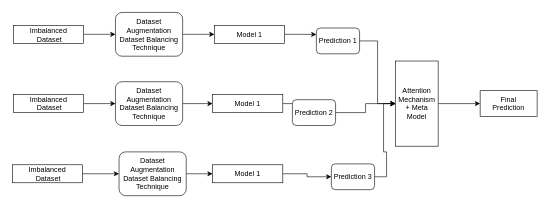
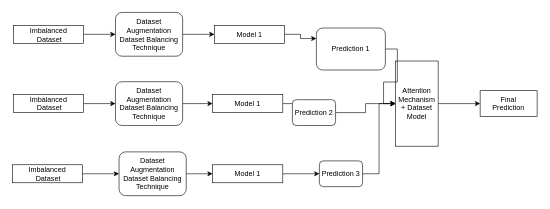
  <mxCell id="0" />
  <mxCell id="1" parent="0" />
  <mxCell id="2" style="edgeStyle=orthogonalEdgeStyle;rounded=0;orthogonalLoop=1;jettySize=auto;html=1;entryX=0;entryY=0.5;entryDx=0;entryDy=0;" edge="1" parent="1" source="3" target="10"><mxGeometry relative="1" as="geometry" /></mxCell>
  <mxCell id="3" value="Imbalanced&lt;br&gt;&amp;nbsp;Dataset" style="rounded=0;whiteSpace=wrap;html=1;" vertex="1" parent="1"><mxGeometry x="22" y="41.5" width="117" height="30" as="geometry" /></mxCell>
  <mxCell id="4" value="Final &lt;br&gt;Prediction" style="rounded=0;whiteSpace=wrap;html=1;" vertex="1" parent="1"><mxGeometry x="800" y="150.5" width="95" height="43" as="geometry" /></mxCell>
  <mxCell id="5" style="edgeStyle=orthogonalEdgeStyle;rounded=0;orthogonalLoop=1;jettySize=auto;html=1;entryX=0;entryY=0.25;entryDx=0;entryDy=0;" edge="1" parent="1" source="6" target="12"><mxGeometry relative="1" as="geometry" /></mxCell>
  <mxCell id="6" value="Model 1" style="rounded=0;whiteSpace=wrap;html=1;" vertex="1" parent="1"><mxGeometry x="357" y="41.5" width="117" height="30" as="geometry" /></mxCell>
  <mxCell id="7" style="edgeStyle=orthogonalEdgeStyle;rounded=0;orthogonalLoop=1;jettySize=auto;html=1;" edge="1" parent="1" source="8" target="4"><mxGeometry relative="1" as="geometry" /></mxCell>
- <mxCell id="8" value="Attention Mechanism + Meta Model" style="whiteSpace=wrap;html=1;" vertex="1" parent="1"><mxGeometry x="659" y="101" width="71" height="142" as="geometry" /></mxCell>
+ <mxCell id="8" value="Attention Mechanism + Dataset Model" style="whiteSpace=wrap;html=1;" vertex="1" parent="1"><mxGeometry x="659" y="101" width="71" height="142" as="geometry" /></mxCell>
  <mxCell id="9" style="edgeStyle=orthogonalEdgeStyle;rounded=0;orthogonalLoop=1;jettySize=auto;html=1;" edge="1" parent="1" source="10" target="6"><mxGeometry relative="1" as="geometry" /></mxCell>
  <mxCell id="10" value="Dataset&lt;br&gt;Augmentation&lt;br&gt;Dataset Balancing&lt;br&gt;Technique" style="rounded=1;whiteSpace=wrap;html=1;" vertex="1" parent="1"><mxGeometry x="192" y="20" width="112" height="73" as="geometry" /></mxCell>
  <mxCell id="11" style="edgeStyle=orthogonalEdgeStyle;rounded=0;orthogonalLoop=1;jettySize=auto;html=1;entryX=0;entryY=0.5;entryDx=0;entryDy=0;" edge="1" parent="1" source="12" target="8"><mxGeometry relative="1" as="geometry" /></mxCell>
- <mxCell id="12" value="Prediction 1" style="rounded=1;whiteSpace=wrap;html=1;" vertex="1" parent="1"><mxGeometry x="527" y="46" width="72" height="43" as="geometry" /></mxCell>
+ <mxCell id="12" value="Prediction 1" style="rounded=1;whiteSpace=wrap;html=1;" vertex="1" parent="1"><mxGeometry x="527" y="46" width="115" height="70" as="geometry" /></mxCell>
  <mxCell id="13" style="edgeStyle=orthogonalEdgeStyle;rounded=0;orthogonalLoop=1;jettySize=auto;html=1;entryX=0;entryY=0.5;entryDx=0;entryDy=0;" edge="1" parent="1" source="14" target="18"><mxGeometry relative="1" as="geometry" /></mxCell>
  <mxCell id="14" value="Imbalanced&lt;br&gt;&amp;nbsp;Dataset" style="rounded=0;whiteSpace=wrap;html=1;" vertex="1" parent="1"><mxGeometry x="22" y="157" width="117" height="30" as="geometry" /></mxCell>
  <mxCell id="15" style="edgeStyle=orthogonalEdgeStyle;rounded=0;orthogonalLoop=1;jettySize=auto;html=1;" edge="1" parent="1" source="16" target="20"><mxGeometry relative="1" as="geometry" /></mxCell>
  <mxCell id="16" value="Imbalanced&lt;br&gt;&amp;nbsp;Dataset" style="rounded=0;whiteSpace=wrap;html=1;" vertex="1" parent="1"><mxGeometry x="20" y="274" width="117" height="30" as="geometry" /></mxCell>
  <mxCell id="17" style="edgeStyle=orthogonalEdgeStyle;rounded=0;orthogonalLoop=1;jettySize=auto;html=1;" edge="1" parent="1" source="18" target="22"><mxGeometry relative="1" as="geometry" /></mxCell>
  <mxCell id="18" value="Dataset&lt;br&gt;Augmentation&lt;br&gt;Dataset Balancing&lt;br&gt;Technique" style="rounded=1;whiteSpace=wrap;html=1;" vertex="1" parent="1"><mxGeometry x="192" y="135.5" width="112" height="73" as="geometry" /></mxCell>
  <mxCell id="19" style="edgeStyle=orthogonalEdgeStyle;rounded=0;orthogonalLoop=1;jettySize=auto;html=1;" edge="1" parent="1" source="20" target="24"><mxGeometry relative="1" as="geometry" /></mxCell>
  <mxCell id="20" value="Dataset&lt;br&gt;Augmentation&lt;br&gt;Dataset Balancing&lt;br&gt;Technique" style="rounded=1;whiteSpace=wrap;html=1;" vertex="1" parent="1"><mxGeometry x="198" y="252.5" width="112" height="73" as="geometry" /></mxCell>
  <mxCell id="21" style="edgeStyle=orthogonalEdgeStyle;rounded=0;orthogonalLoop=1;jettySize=auto;html=1;entryX=0;entryY=0.5;entryDx=0;entryDy=0;" edge="1" parent="1" source="22" target="26"><mxGeometry relative="1" as="geometry" /></mxCell>
  <mxCell id="22" value="Model 1" style="rounded=0;whiteSpace=wrap;html=1;" vertex="1" parent="1"><mxGeometry x="354" y="157" width="117" height="30" as="geometry" /></mxCell>
  <mxCell id="23" style="edgeStyle=orthogonalEdgeStyle;rounded=0;orthogonalLoop=1;jettySize=auto;html=1;entryX=0;entryY=0.5;entryDx=0;entryDy=0;" edge="1" parent="1" source="24" target="28"><mxGeometry relative="1" as="geometry" /></mxCell>
  <mxCell id="24" value="Model 1" style="rounded=0;whiteSpace=wrap;html=1;" vertex="1" parent="1"><mxGeometry x="354" y="274" width="117" height="30" as="geometry" /></mxCell>
  <mxCell id="25" style="edgeStyle=orthogonalEdgeStyle;rounded=0;orthogonalLoop=1;jettySize=auto;html=1;" edge="1" parent="1" source="26" target="8"><mxGeometry relative="1" as="geometry" /></mxCell>
  <mxCell id="26" value="Prediction 2" style="rounded=1;whiteSpace=wrap;html=1;" vertex="1" parent="1"><mxGeometry x="487" y="165.5" width="72" height="43" as="geometry" /></mxCell>
  <mxCell id="27" style="edgeStyle=orthogonalEdgeStyle;rounded=0;orthogonalLoop=1;jettySize=auto;html=1;entryX=0;entryY=0.5;entryDx=0;entryDy=0;" edge="1" parent="1" source="28" target="8"><mxGeometry relative="1" as="geometry" /></mxCell>
- <mxCell id="28" value="Prediction 3" style="rounded=1;whiteSpace=wrap;html=1;" vertex="1" parent="1"><mxGeometry x="552" y="272.5" width="72" height="43" as="geometry" /></mxCell>
+ <mxCell id="28" value="Prediction 3" style="rounded=1;whiteSpace=wrap;html=1;" vertex="1" parent="1"><mxGeometry x="532" y="267.5" width="72" height="43" as="geometry" /></mxCell>
